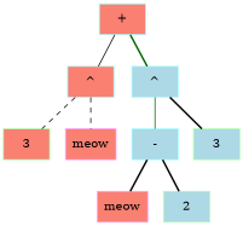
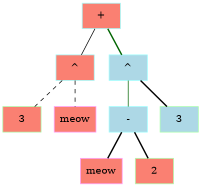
  digraph {
    rankdir=TB
    splines=true
    node [color="#A0FFFF" fillcolor=salmon shape=record style=filled]
    edge [arrowhead=none color=black style=bold]
    n1 [label="+"]
    n2 [label="^"]
    n3 [fillcolor=lightblue label="^"]
    n4 [color="#ACFFAC" label=3]
    n5 [color="#FFA0FF" label=meow]
    n6 [fillcolor=lightblue label="-"]
    n7 [color="#ACFFAC" fillcolor=lightblue label=3]
    n8 [color="#FFA0FF" label=meow]
-   n9 [color="#ACFFAC" fillcolor=lightblue label=2]
+   n9 [color="#ACFFAC" label=2]
    n1 -> n2 [style=solid]
    n1 -> n3 [color=darkgreen]
    n2 -> n4 [style=dashed]
    n2 -> n5 [style=dashed]
    n3 -> n6 [color=darkgreen style=solid]
    n3 -> n7
    n6 -> n8
    n6 -> n9
  }
